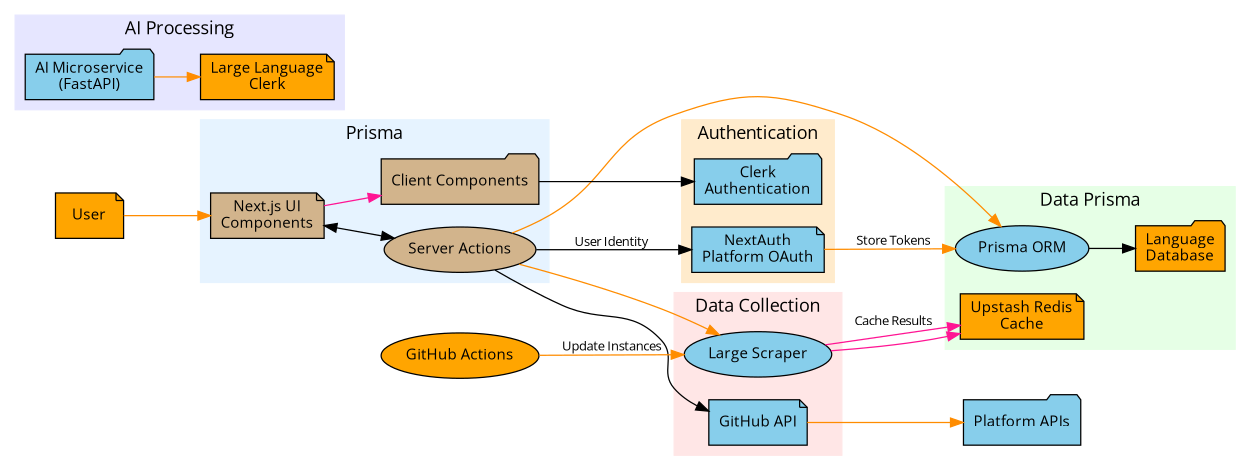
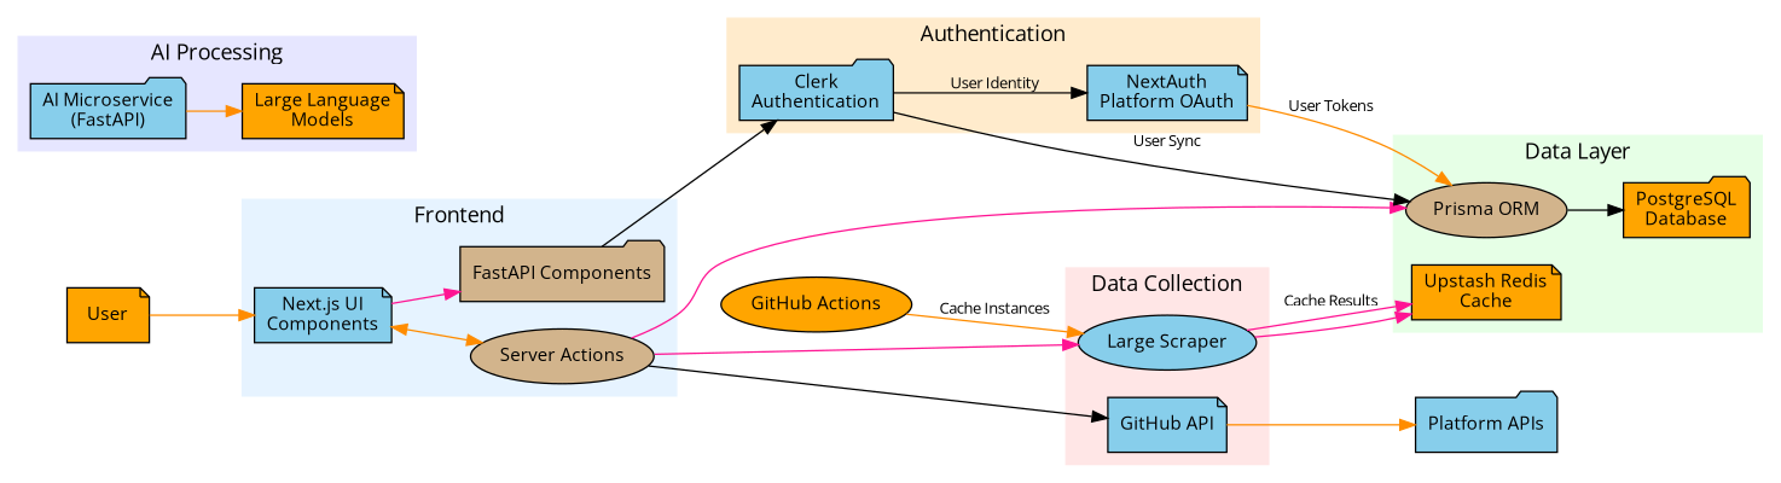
  digraph {
    fontname="Open Sans"
    rankdir=LR
    node [fillcolor=skyblue fontname="Open Sans" fontsize=12 shape=note style=filled]
    edge [color=darkorange fontname="Open Sans" fontsize=10]
-   n1 [fillcolor=tan label="Next.js UI\nComponents"]
+   n1 [label="Next.js UI\nComponents"]
    n2 [fillcolor=tan label="Server Actions" shape=ellipse]
-   n3 [fillcolor=tan label="Client Components" shape=folder]
+   n3 [fillcolor=tan label="FastAPI Components" shape=folder]
    n4 [label="Clerk\nAuthentication" shape=folder]
    n5 [label="NextAuth\nPlatform OAuth"]
-   n6 [label="Prisma ORM" shape=ellipse]
-   n7 [fillcolor=orange label="Language\nDatabase" shape=folder]
+   n6 [fillcolor=tan label="Prisma ORM" shape=ellipse]
+   n7 [fillcolor=orange label="PostgreSQL\nDatabase" shape=folder]
    n8 [fillcolor=orange label="Upstash Redis\nCache"]
    n9 [label="Large Scraper" shape=ellipse]
    n10 [label="GitHub API"]
    n11 [label="AI Microservice\n(FastAPI)" shape=folder]
-   n12 [fillcolor=orange label="Large Language\nClerk"]
+   n12 [fillcolor=orange label="Large Language\nModels"]
    n13 [label="Platform APIs" shape=folder]
    n14 [fillcolor=orange label=User]
    n15 [fillcolor=orange label="GitHub Actions" shape=ellipse]
    subgraph cluster_1 {
      color="#e6f3ff"
-     label=Prisma
+     label=Frontend
      style=filled
      n1
      n2
      n3
    }
    subgraph cluster_2 {
      color="#ffebcc"
      label=Authentication
      style=filled
      n4
      n5
    }
    subgraph cluster_3 {
      color="#e6ffe6"
-     label="Data Prisma"
+     label="Data Layer"
      style=filled
      n6
      n7
      n8
    }
    subgraph cluster_4 {
      color="#ffe6e6"
      label="Data Collection"
      style=filled
      n9
      n10
    }
    subgraph cluster_5 {
      color="#e6e6ff"
      label="AI Processing"
      style=filled
      n11
      n12
    }
-   n1 -> n2 [color=black dir=both]
+   n1 -> n2 [dir=both]
    n1 -> n3 [color=deeppink]
-   n2 -> n6
-   n2 -> n9
+   n2 -> n6 [color=deeppink]
+   n2 -> n9 [color=deeppink]
    n2 -> n10 [color=black]
    n3 -> n4 [color=black]
-   n2 -> n5 [color=black label="User Identity"]
-   n5 -> n6 [label="Store Tokens"]
+   n4 -> n5 [color=black label="User Identity"]
+   n4 -> n6 [color=black label="User Sync"]
+   n5 -> n6 [label="User Tokens"]
    n6 -> n7 [color=black]
    n9 -> n8 [color=deeppink]
    n9 -> n8 [color=deeppink label="Cache Results"]
    n10 -> n13
    n11 -> n12
    n14 -> n1
-   n15 -> n9 [label="Update Instances"]
+   n15 -> n9 [label="Cache Instances"]
  }
